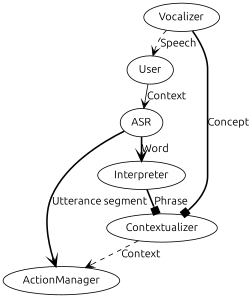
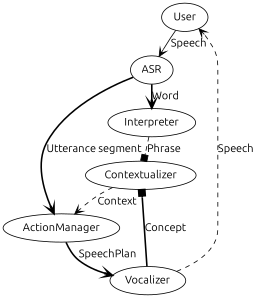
  digraph {
    fontname=Ubuntu
    ranksep=0.0001
    node [fontname=Ubuntu]
    edge [arrowhead=vee fontname=Ubuntu style=bold]
    User
    ASR
    Interpreter
    ActionManager
    Contextualizer
    Vocalizer
-   User -> ASR [label=Context style=solid]
+   User -> ASR [label=Speech style=solid]
    ASR -> Interpreter [label=Word]
    ASR -> ActionManager [label="Utterance segment"]
-   Interpreter -> Contextualizer [arrowhead=box label=Phrase]
+   Interpreter -> Contextualizer [arrowhead=box label=Phrase style=dashed]
+   ActionManager -> Vocalizer [label=SpeechPlan]
    Contextualizer -> ActionManager [label=Context style=dashed]
    Vocalizer -> User [label=Speech style=dashed]
    Vocalizer -> Contextualizer [arrowhead=box label=Concept]
  }
